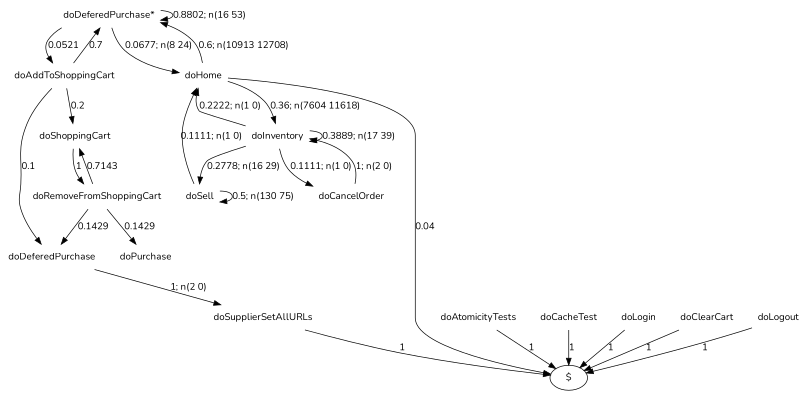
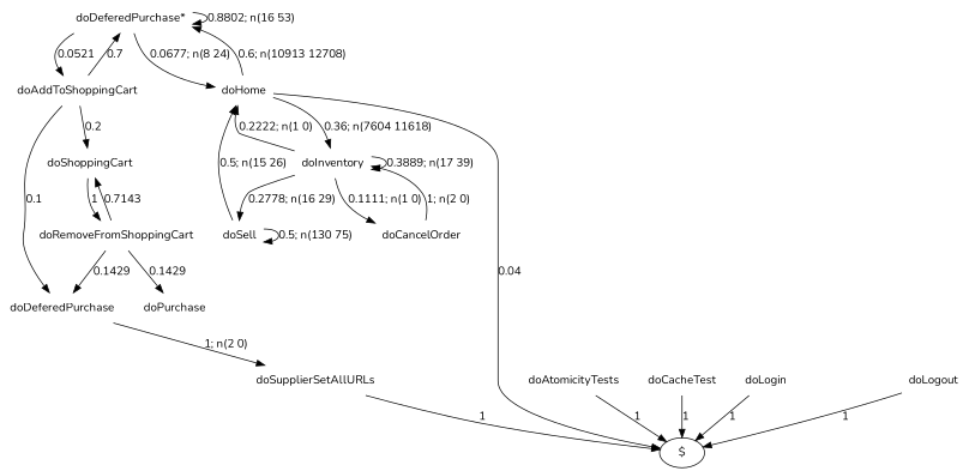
  digraph {
    fontname=Nunito
    node [fontname=Nunito shape=none]
    edge [fontname=Nunito style=solid]
    n1 [label="doDeferedPurchase*"]
    n2 [label=doAddToShoppingCart]
    n3 [label=doHome]
    n4 [label=doDeferedPurchase]
    n5 [label=doShoppingCart]
    "$" [shape=""]
    n7 [label=doInventory]
    n8 [label=doSupplierSetAllURLs]
    n9 [label=doAtomicityTests]
    n10 [label=doCacheTest]
    n11 [label=doLogin]
    n12 [label=doRemoveFromShoppingCart]
    n13 [label=doSell]
    n14 [label=doCancelOrder]
    n15 [label=doPurchase]
-   n16 [label=doClearCart]
    n17 [label=doLogout]
    n1 -> n1 [label="0.8802; n(16 53)"]
    n1 -> n2 [label=0.0521]
    n1 -> n3 [label="0.0677; n(8 24)"]
    n2 -> n1 [label=0.7]
    n2 -> n4 [label=0.1]
    n2 -> n5 [label=0.2]
    n3 -> n1 [label="0.6; n(10913 12708)"]
    n3 -> "$" [label=0.04]
    n3 -> n7 [label="0.36; n(7604 11618)"]
    n4 -> n8 [label="1; n(2 0)"]
    n5 -> n12 [label=1]
    n7 -> n3 [label="0.2222; n(1 0)"]
    n7 -> n7 [label="0.3889; n(17 39)"]
    n7 -> n13 [label="0.2778; n(16 29)"]
    n7 -> n14 [label="0.1111; n(1 0)"]
    n8 -> "$" [label=1]
    n9 -> "$" [label=1]
    n10 -> "$" [label=1]
    n11 -> "$" [label=1]
    n12 -> n4 [label=0.1429]
    n12 -> n5 [label=0.7143]
    n12 -> n15 [label=0.1429]
-   n13 -> n3 [label="0.1111; n(1 0)"]
+   n13 -> n3 [label="0.5; n(15 26)"]
    n13 -> n13 [label="0.5; n(130 75)"]
    n14 -> n7 [label="1; n(2 0)"]
-   n16 -> "$" [label=1]
    n17 -> "$" [label=1]
  }
